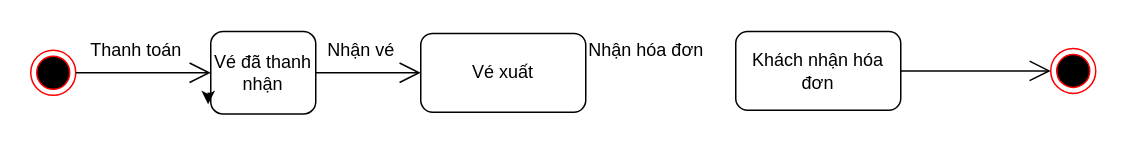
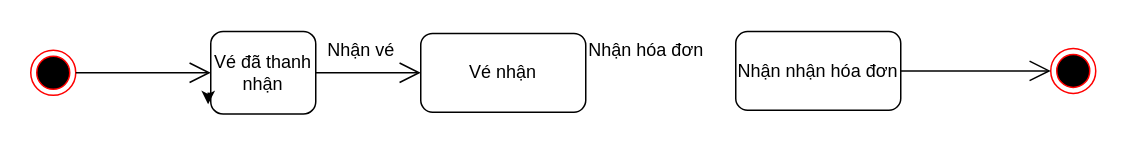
  <mxCell id="0" />
  <mxCell id="1" parent="0" />
  <mxCell id="2" value="" style="ellipse;html=1;shape=endState;fillColor=#000000;strokeColor=#ff0000;" parent="1" vertex="1"><mxGeometry x="20" y="33" width="30" height="30" as="geometry" /></mxCell>
  <mxCell id="3" value="" style="endArrow=open;endFill=1;endSize=12;html=1;exitX=1;exitY=0.5;exitDx=0;exitDy=0;entryX=0;entryY=0.5;entryDx=0;entryDy=0;" parent="1" source="2" target="4" edge="1"><mxGeometry width="160" relative="1" as="geometry"><mxPoint x="330" y="323" as="sourcePoint" /><mxPoint x="440" y="323.5" as="targetPoint" /><Array as="points"><mxPoint x="120" y="48" /></Array></mxGeometry></mxCell>
  <mxCell id="4" value="Vé đã thanh nhận" style="rounded=1;whiteSpace=wrap;html=1;" parent="1" vertex="1"><mxGeometry x="140" y="20.5" width="70" height="55" as="geometry" /></mxCell>
  <mxCell id="5" style="edgeStyle=orthogonalEdgeStyle;rounded=0;jumpStyle=arc;orthogonalLoop=1;jettySize=auto;html=1;exitX=0;exitY=0.75;exitDx=0;exitDy=0;entryX=-0.025;entryY=0.883;entryDx=0;entryDy=0;entryPerimeter=0;" parent="1" source="4" target="4" edge="1"><mxGeometry relative="1" as="geometry" /></mxCell>
- <mxCell id="6" value="Thanh toán" style="text;html=1;align=center;verticalAlign=middle;resizable=0;points=[];autosize=1;" parent="1" vertex="1"><mxGeometry x="50" y="23" width="80" height="20" as="geometry" /></mxCell>
  <mxCell id="7" value="" style="endArrow=open;endFill=1;endSize=12;html=1;exitX=1;exitY=0.5;exitDx=0;exitDy=0;entryX=0;entryY=0.5;entryDx=0;entryDy=0;" parent="1" source="4" target="8" edge="1"><mxGeometry width="160" relative="1" as="geometry"><mxPoint x="340" y="63" as="sourcePoint" /><mxPoint x="310" y="48" as="targetPoint" /><Array as="points"><mxPoint x="250" y="48" /></Array></mxGeometry></mxCell>
- <mxCell id="8" value="Vé xuất" style="rounded=1;whiteSpace=wrap;html=1;" parent="1" vertex="1"><mxGeometry x="280" y="21.75" width="110" height="52.5" as="geometry" /></mxCell>
+ <mxCell id="8" value="Vé nhận" style="rounded=1;whiteSpace=wrap;html=1;" parent="1" vertex="1"><mxGeometry x="280" y="21.75" width="110" height="52.5" as="geometry" /></mxCell>
  <mxCell id="9" value="Nhận vé" style="text;html=1;align=center;verticalAlign=middle;resizable=0;points=[];autosize=1;" parent="1" vertex="1"><mxGeometry x="210" y="23" width="60" height="20" as="geometry" /></mxCell>
- <mxCell id="10" value="Khách nhận hóa đơn" style="rounded=1;whiteSpace=wrap;html=1;" parent="1" vertex="1"><mxGeometry x="490" y="20.5" width="110" height="52.5" as="geometry" /></mxCell>
+ <mxCell id="10" value="Nhận nhận hóa đơn" style="rounded=1;whiteSpace=wrap;html=1;" parent="1" vertex="1"><mxGeometry x="490" y="20.5" width="110" height="52.5" as="geometry" /></mxCell>
  <mxCell id="11" value="Nhận hóa đơn" style="text;html=1;align=center;verticalAlign=middle;resizable=0;points=[];autosize=1;" parent="1" vertex="1"><mxGeometry x="385" y="23" width="90" height="20" as="geometry" /></mxCell>
  <mxCell id="12" value="" style="ellipse;html=1;shape=endState;fillColor=#000000;strokeColor=#ff0000;" parent="1" vertex="1"><mxGeometry x="700" y="31.75" width="30" height="30" as="geometry" /></mxCell>
  <mxCell id="13" value="" style="endArrow=open;endFill=1;endSize=12;html=1;entryX=0;entryY=0.5;entryDx=0;entryDy=0;exitX=1;exitY=0.5;exitDx=0;exitDy=0;" parent="1" source="10" target="12" edge="1"><mxGeometry width="160" relative="1" as="geometry"><mxPoint x="620" y="53" as="sourcePoint" /><mxPoint x="760" y="43" as="targetPoint" /></mxGeometry></mxCell>
